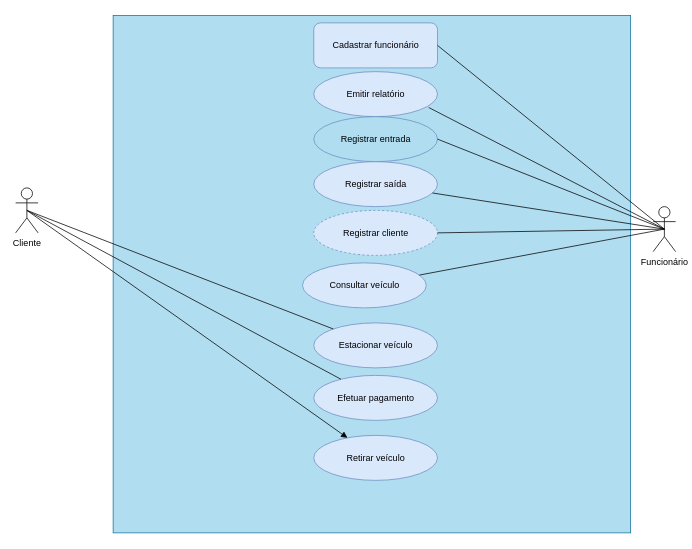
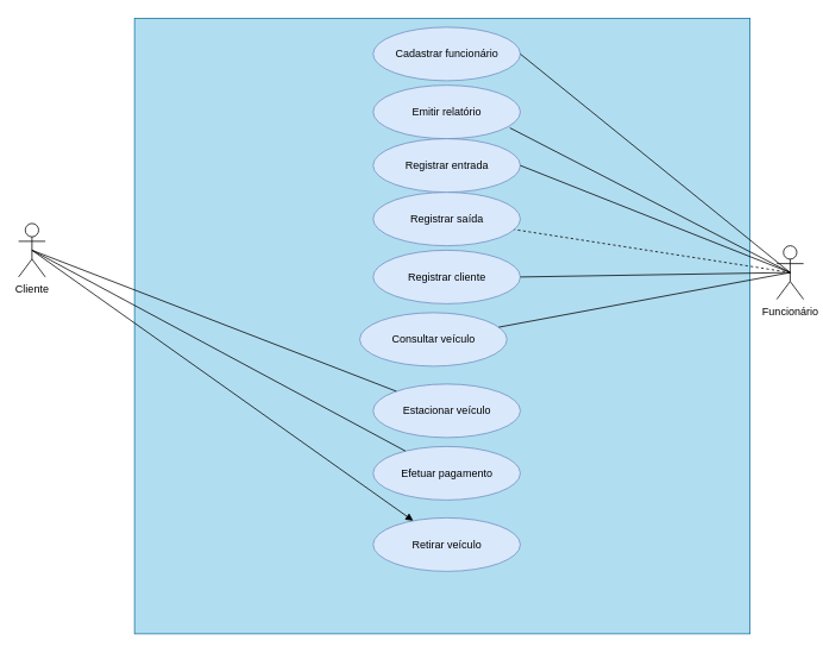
  <mxCell id="0" />
  <mxCell id="1" parent="0" />
  <mxCell id="2" value="Funcionário" style="shape=umlActor;verticalLabelPosition=bottom;verticalAlign=top;html=1;outlineConnect=0;" parent="1" vertex="1"><mxGeometry x="870" y="275" width="30" height="60" as="geometry" /></mxCell>
  <mxCell id="3" value="Cliente" style="shape=umlActor;verticalLabelPosition=bottom;verticalAlign=top;html=1;outlineConnect=0;" parent="1" vertex="1"><mxGeometry x="20" y="250" width="30" height="60" as="geometry" /></mxCell>
  <mxCell id="4" value="" style="whiteSpace=wrap;html=1;aspect=fixed;fillColor=#b1ddf0;strokeColor=#10739e;" parent="1" vertex="1"><mxGeometry x="150" y="20" width="690" height="690" as="geometry" /></mxCell>
  <mxCell id="5" value="Emitir relatório" style="ellipse;whiteSpace=wrap;html=1;fillColor=#dae8fc;strokeColor=#6c8ebf;" parent="1" vertex="1"><mxGeometry x="417.5" y="95" width="165" height="60" as="geometry" /></mxCell>
  <mxCell id="6" value="Registrar saída" style="ellipse;whiteSpace=wrap;html=1;fillColor=#dae8fc;strokeColor=#6c8ebf;" parent="1" vertex="1"><mxGeometry x="417.5" y="215" width="165" height="60" as="geometry" /></mxCell>
- <mxCell id="7" value="Registrar entrada" style="ellipse;whiteSpace=wrap;html=1;fillColor=#b1ddf0;strokeColor=#6c8ebf;" parent="1" vertex="1"><mxGeometry x="417.5" y="155" width="165" height="60" as="geometry" /></mxCell>
+ <mxCell id="7" value="Registrar entrada" style="ellipse;whiteSpace=wrap;html=1;fillColor=#dae8fc;strokeColor=#6c8ebf;" parent="1" vertex="1"><mxGeometry x="417.5" y="155" width="165" height="60" as="geometry" /></mxCell>
  <mxCell id="8" value="Consultar veículo" style="ellipse;whiteSpace=wrap;html=1;fillColor=#dae8fc;strokeColor=#6c8ebf;" parent="1" vertex="1"><mxGeometry x="402.5" y="350" width="165" height="60" as="geometry" /></mxCell>
  <mxCell id="9" value="Estacionar veículo" style="ellipse;whiteSpace=wrap;html=1;fillColor=#dae8fc;strokeColor=#6c8ebf;" parent="1" vertex="1"><mxGeometry x="417.5" y="430" width="165" height="60" as="geometry" /></mxCell>
- <mxCell id="10" value="Registrar cliente" style="ellipse;whiteSpace=wrap;html=1;fillColor=#dae8fc;strokeColor=#6c8ebf;dashed=1;" parent="1" vertex="1"><mxGeometry x="417.5" y="280" width="165" height="60" as="geometry" /></mxCell>
+ <mxCell id="10" value="Registrar cliente" style="ellipse;whiteSpace=wrap;html=1;fillColor=#dae8fc;strokeColor=#6c8ebf;" parent="1" vertex="1"><mxGeometry x="417.5" y="280" width="165" height="60" as="geometry" /></mxCell>
  <mxCell id="11" value="Efetuar pagamento" style="ellipse;whiteSpace=wrap;html=1;fillColor=#dae8fc;strokeColor=#6c8ebf;" parent="1" vertex="1"><mxGeometry x="417.5" y="500" width="165" height="60" as="geometry" /></mxCell>
  <mxCell id="12" value="Retirar veículo" style="ellipse;whiteSpace=wrap;html=1;fillColor=#dae8fc;strokeColor=#6c8ebf;" parent="1" vertex="1"><mxGeometry x="417.5" y="580" width="165" height="60" as="geometry" /></mxCell>
  <mxCell id="13" value="" style="endArrow=none;html=1;rounded=0;exitX=0.5;exitY=0.5;exitDx=0;exitDy=0;exitPerimeter=0;" parent="1" source="3" target="9" edge="1"><mxGeometry width="50" height="50" relative="1" as="geometry"><mxPoint x="45" y="290" as="sourcePoint" /><mxPoint x="440" y="330" as="targetPoint" /></mxGeometry></mxCell>
  <mxCell id="14" value="" style="endArrow=none;html=1;rounded=0;exitX=0.5;exitY=0.5;exitDx=0;exitDy=0;exitPerimeter=0;" parent="1" source="3" target="11" edge="1"><mxGeometry width="50" height="50" relative="1" as="geometry"><mxPoint x="55" y="300" as="sourcePoint" /><mxPoint x="450" y="340" as="targetPoint" /></mxGeometry></mxCell>
  <mxCell id="15" value="" style="endArrow=block;html=1;rounded=0;exitX=0.5;exitY=0.5;exitDx=0;exitDy=0;exitPerimeter=0;" parent="1" source="3" target="12" edge="1"><mxGeometry width="50" height="50" relative="1" as="geometry"><mxPoint x="65" y="310" as="sourcePoint" /><mxPoint x="460" y="350" as="targetPoint" /></mxGeometry></mxCell>
  <mxCell id="16" value="" style="endArrow=none;html=1;rounded=0;exitX=0.5;exitY=0.5;exitDx=0;exitDy=0;exitPerimeter=0;entryX=0.929;entryY=0.797;entryDx=0;entryDy=0;entryPerimeter=0;" parent="1" source="2" target="5" edge="1"><mxGeometry width="50" height="50" relative="1" as="geometry"><mxPoint x="380" y="370" as="sourcePoint" /><mxPoint x="430" y="320" as="targetPoint" /></mxGeometry></mxCell>
  <mxCell id="17" value="" style="endArrow=none;html=1;rounded=0;exitX=0.5;exitY=0.5;exitDx=0;exitDy=0;exitPerimeter=0;entryX=1;entryY=0.5;entryDx=0;entryDy=0;" parent="1" source="2" target="7" edge="1"><mxGeometry width="50" height="50" relative="1" as="geometry"><mxPoint x="895" y="315" as="sourcePoint" /><mxPoint x="580.785" y="127.82" as="targetPoint" /></mxGeometry></mxCell>
- <mxCell id="18" value="" style="endArrow=none;html=1;rounded=0;exitX=0.5;exitY=0.5;exitDx=0;exitDy=0;exitPerimeter=0;" parent="1" source="2" target="6" edge="1"><mxGeometry width="50" height="50" relative="1" as="geometry"><mxPoint x="905" y="325" as="sourcePoint" /><mxPoint x="590.785" y="137.82" as="targetPoint" /></mxGeometry></mxCell>
+ <mxCell id="18" value="" style="endArrow=none;html=1;rounded=0;exitX=0.5;exitY=0.5;exitDx=0;exitDy=0;exitPerimeter=0;dashed=1;" parent="1" source="2" target="6" edge="1"><mxGeometry width="50" height="50" relative="1" as="geometry"><mxPoint x="905" y="325" as="sourcePoint" /><mxPoint x="590.785" y="137.82" as="targetPoint" /></mxGeometry></mxCell>
  <mxCell id="19" value="" style="endArrow=none;html=1;rounded=0;entryX=1;entryY=0.5;entryDx=0;entryDy=0;exitX=0.5;exitY=0.5;exitDx=0;exitDy=0;exitPerimeter=0;" parent="1" source="2" target="10" edge="1"><mxGeometry width="50" height="50" relative="1" as="geometry"><mxPoint x="915" y="335" as="sourcePoint" /><mxPoint x="600.785" y="147.82" as="targetPoint" /></mxGeometry></mxCell>
  <mxCell id="20" value="" style="endArrow=none;html=1;rounded=0;exitX=0.5;exitY=0.5;exitDx=0;exitDy=0;exitPerimeter=0;" parent="1" source="2" target="8" edge="1"><mxGeometry width="50" height="50" relative="1" as="geometry"><mxPoint x="925" y="345" as="sourcePoint" /><mxPoint x="610.785" y="157.82" as="targetPoint" /></mxGeometry></mxCell>
- <mxCell id="21" value="Cadastrar funcionário" style="whiteSpace=wrap;html=1;fillColor=#dae8fc;strokeColor=#6c8ebf;rounded=1;" vertex="1" parent="1"><mxGeometry x="417.5" y="30" width="165" height="60" as="geometry" /></mxCell>
+ <mxCell id="21" value="Cadastrar funcionário" style="ellipse;whiteSpace=wrap;html=1;fillColor=#dae8fc;strokeColor=#6c8ebf;" vertex="1" parent="1"><mxGeometry x="417.5" y="30" width="165" height="60" as="geometry" /></mxCell>
  <mxCell id="22" value="" style="endArrow=none;html=1;rounded=0;exitX=0.5;exitY=0.5;exitDx=0;exitDy=0;exitPerimeter=0;entryX=1;entryY=0.5;entryDx=0;entryDy=0;" edge="1" parent="1" source="2" target="21"><mxGeometry width="50" height="50" relative="1" as="geometry"><mxPoint x="895" y="315" as="sourcePoint" /><mxPoint x="580.785" y="152.82" as="targetPoint" /></mxGeometry></mxCell>
